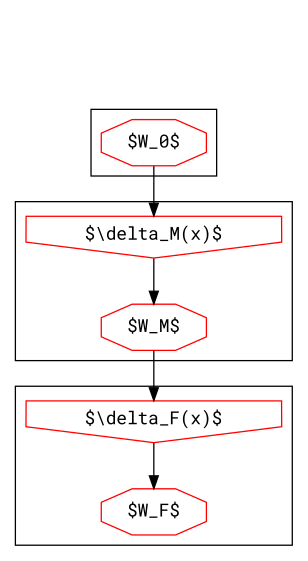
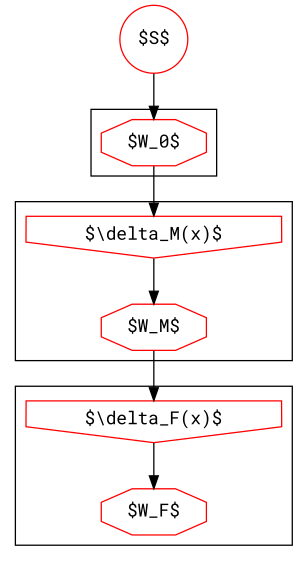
  digraph {
    fontname="Roboto Mono"
    node [color=red fontname="Roboto Mono" shape=octagon]
    edge [fontname="Roboto Mono"]
    n1 [label="$W_M$"]
    n2 [label="$\\delta_M(x)$" shape=invhouse]
    n3 [label="$W_0$"]
    n4 [label="$W_F$"]
    n5 [label="$\\delta_F(x)$" shape=invhouse]
+   n6 [label="$S$" shape=circle]
    subgraph cluster_1 {
      n1
      n2
    }
    subgraph cluster_2 {
      n3
    }
    subgraph cluster_3 {
      n4
      n5
    }
    n1 -> n5
    n2 -> n1
    n3 -> n2
    n5 -> n4
+   n6 -> n3
  }
